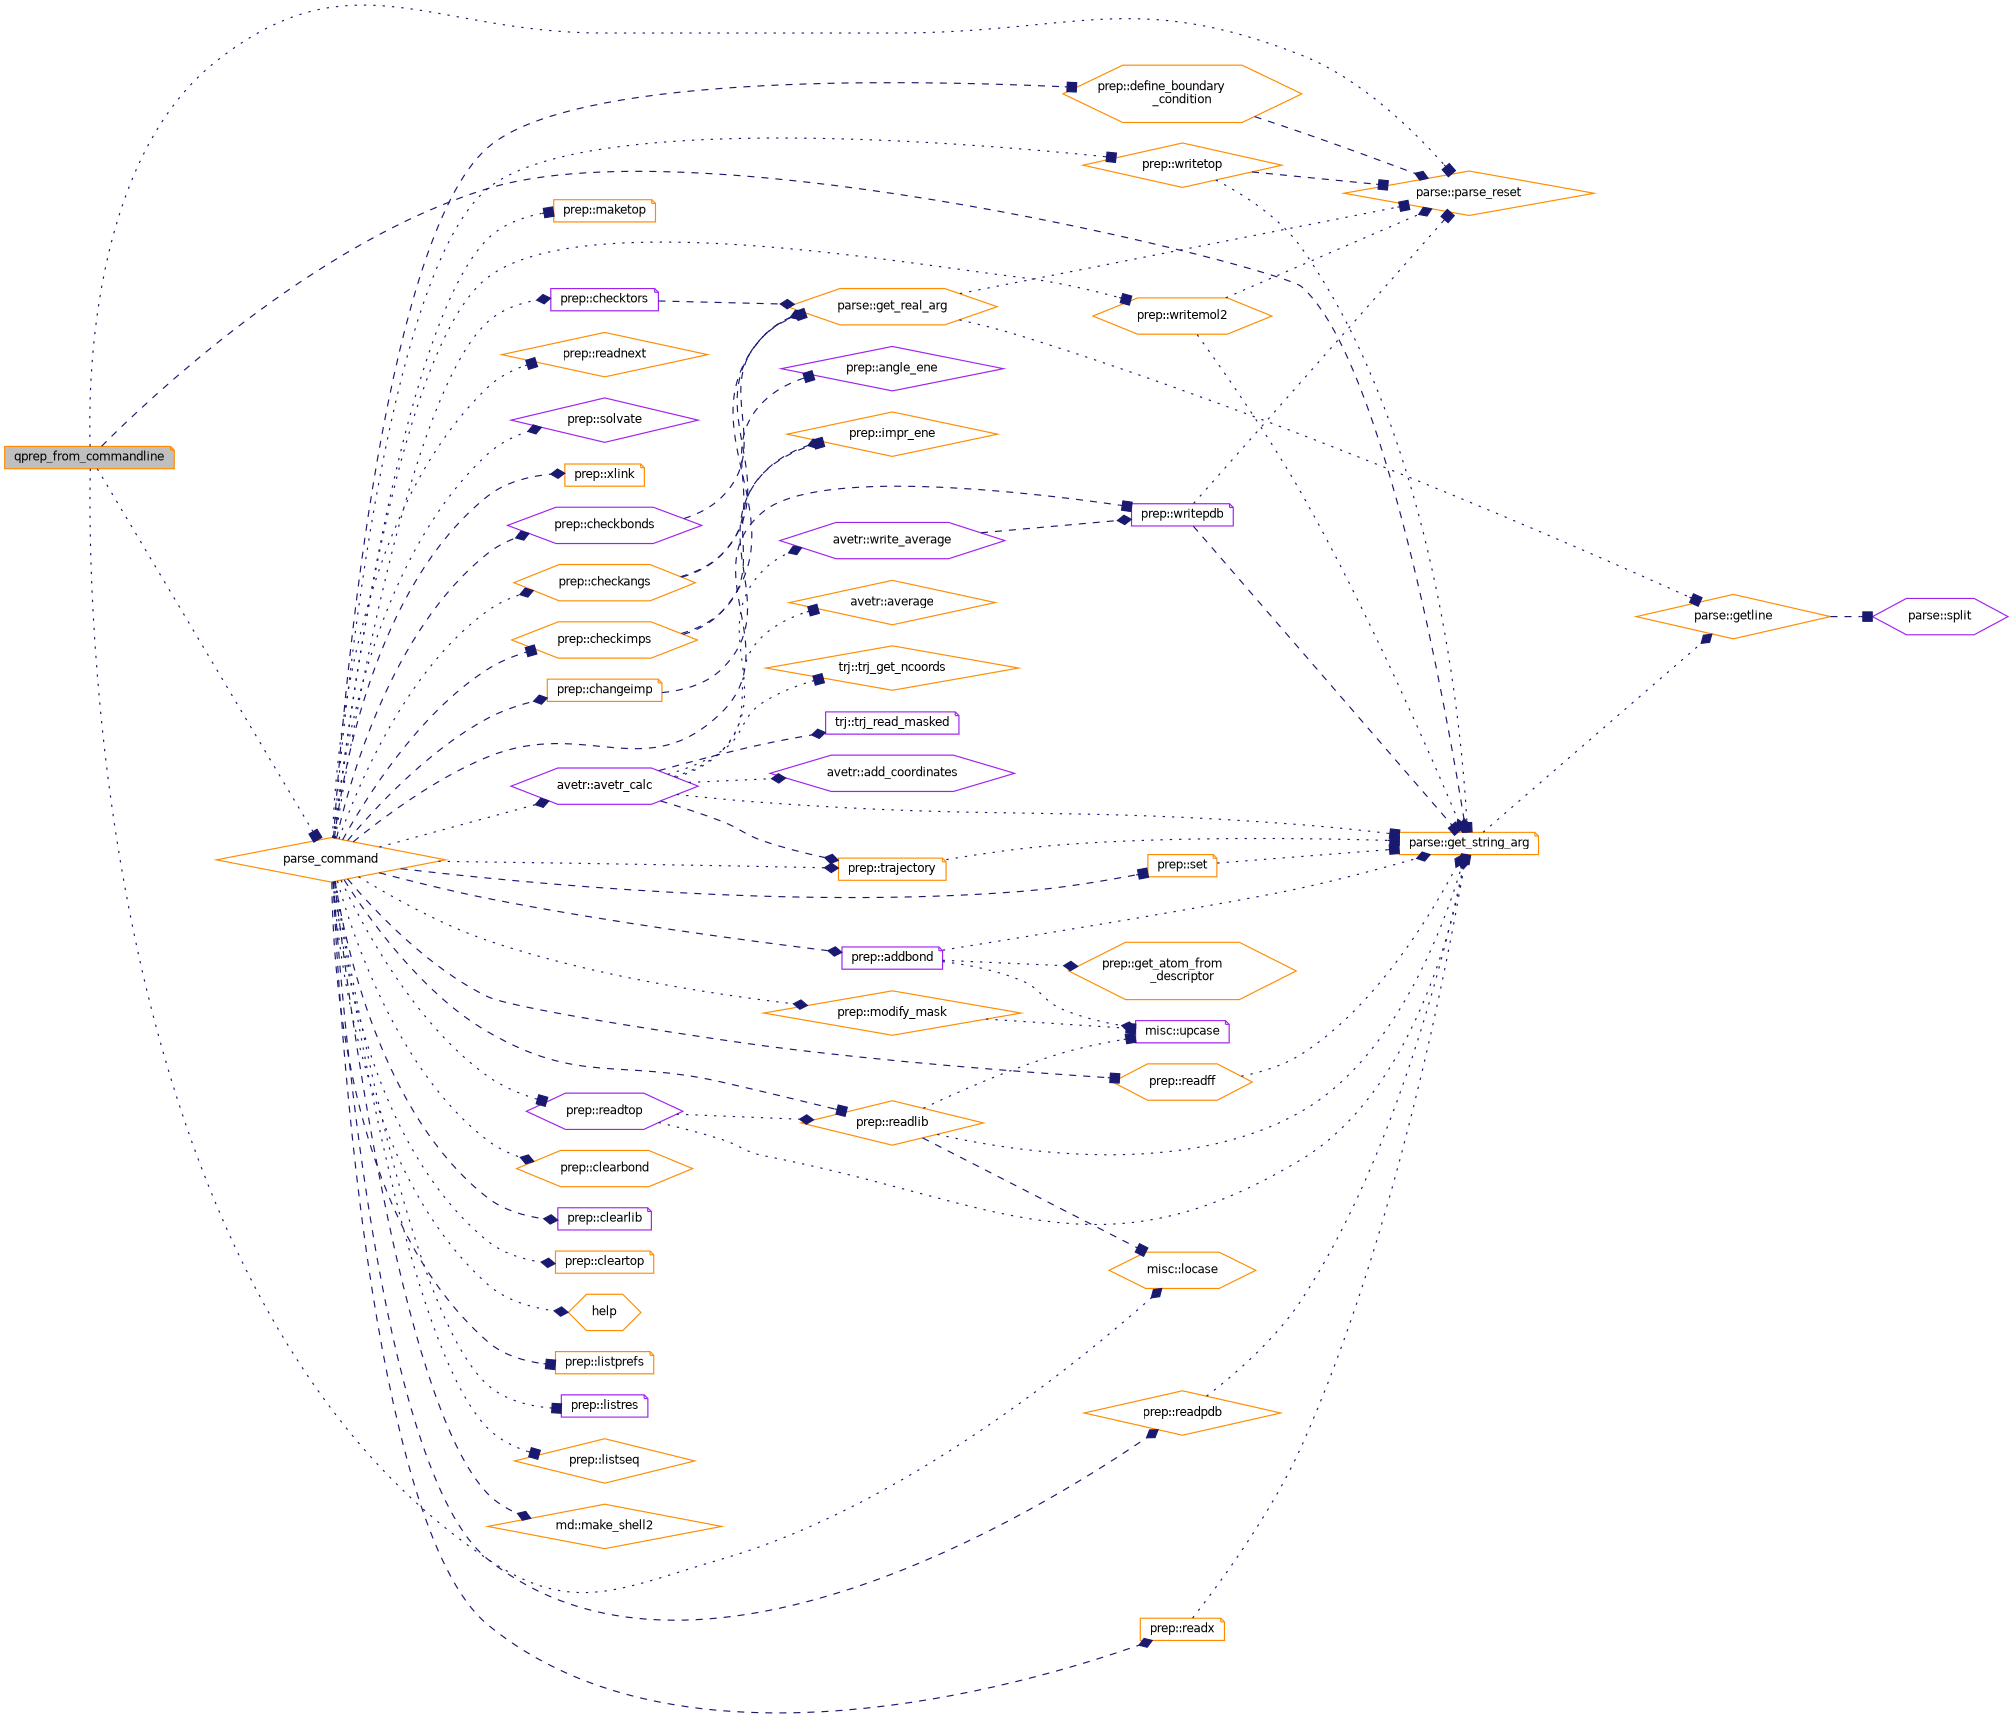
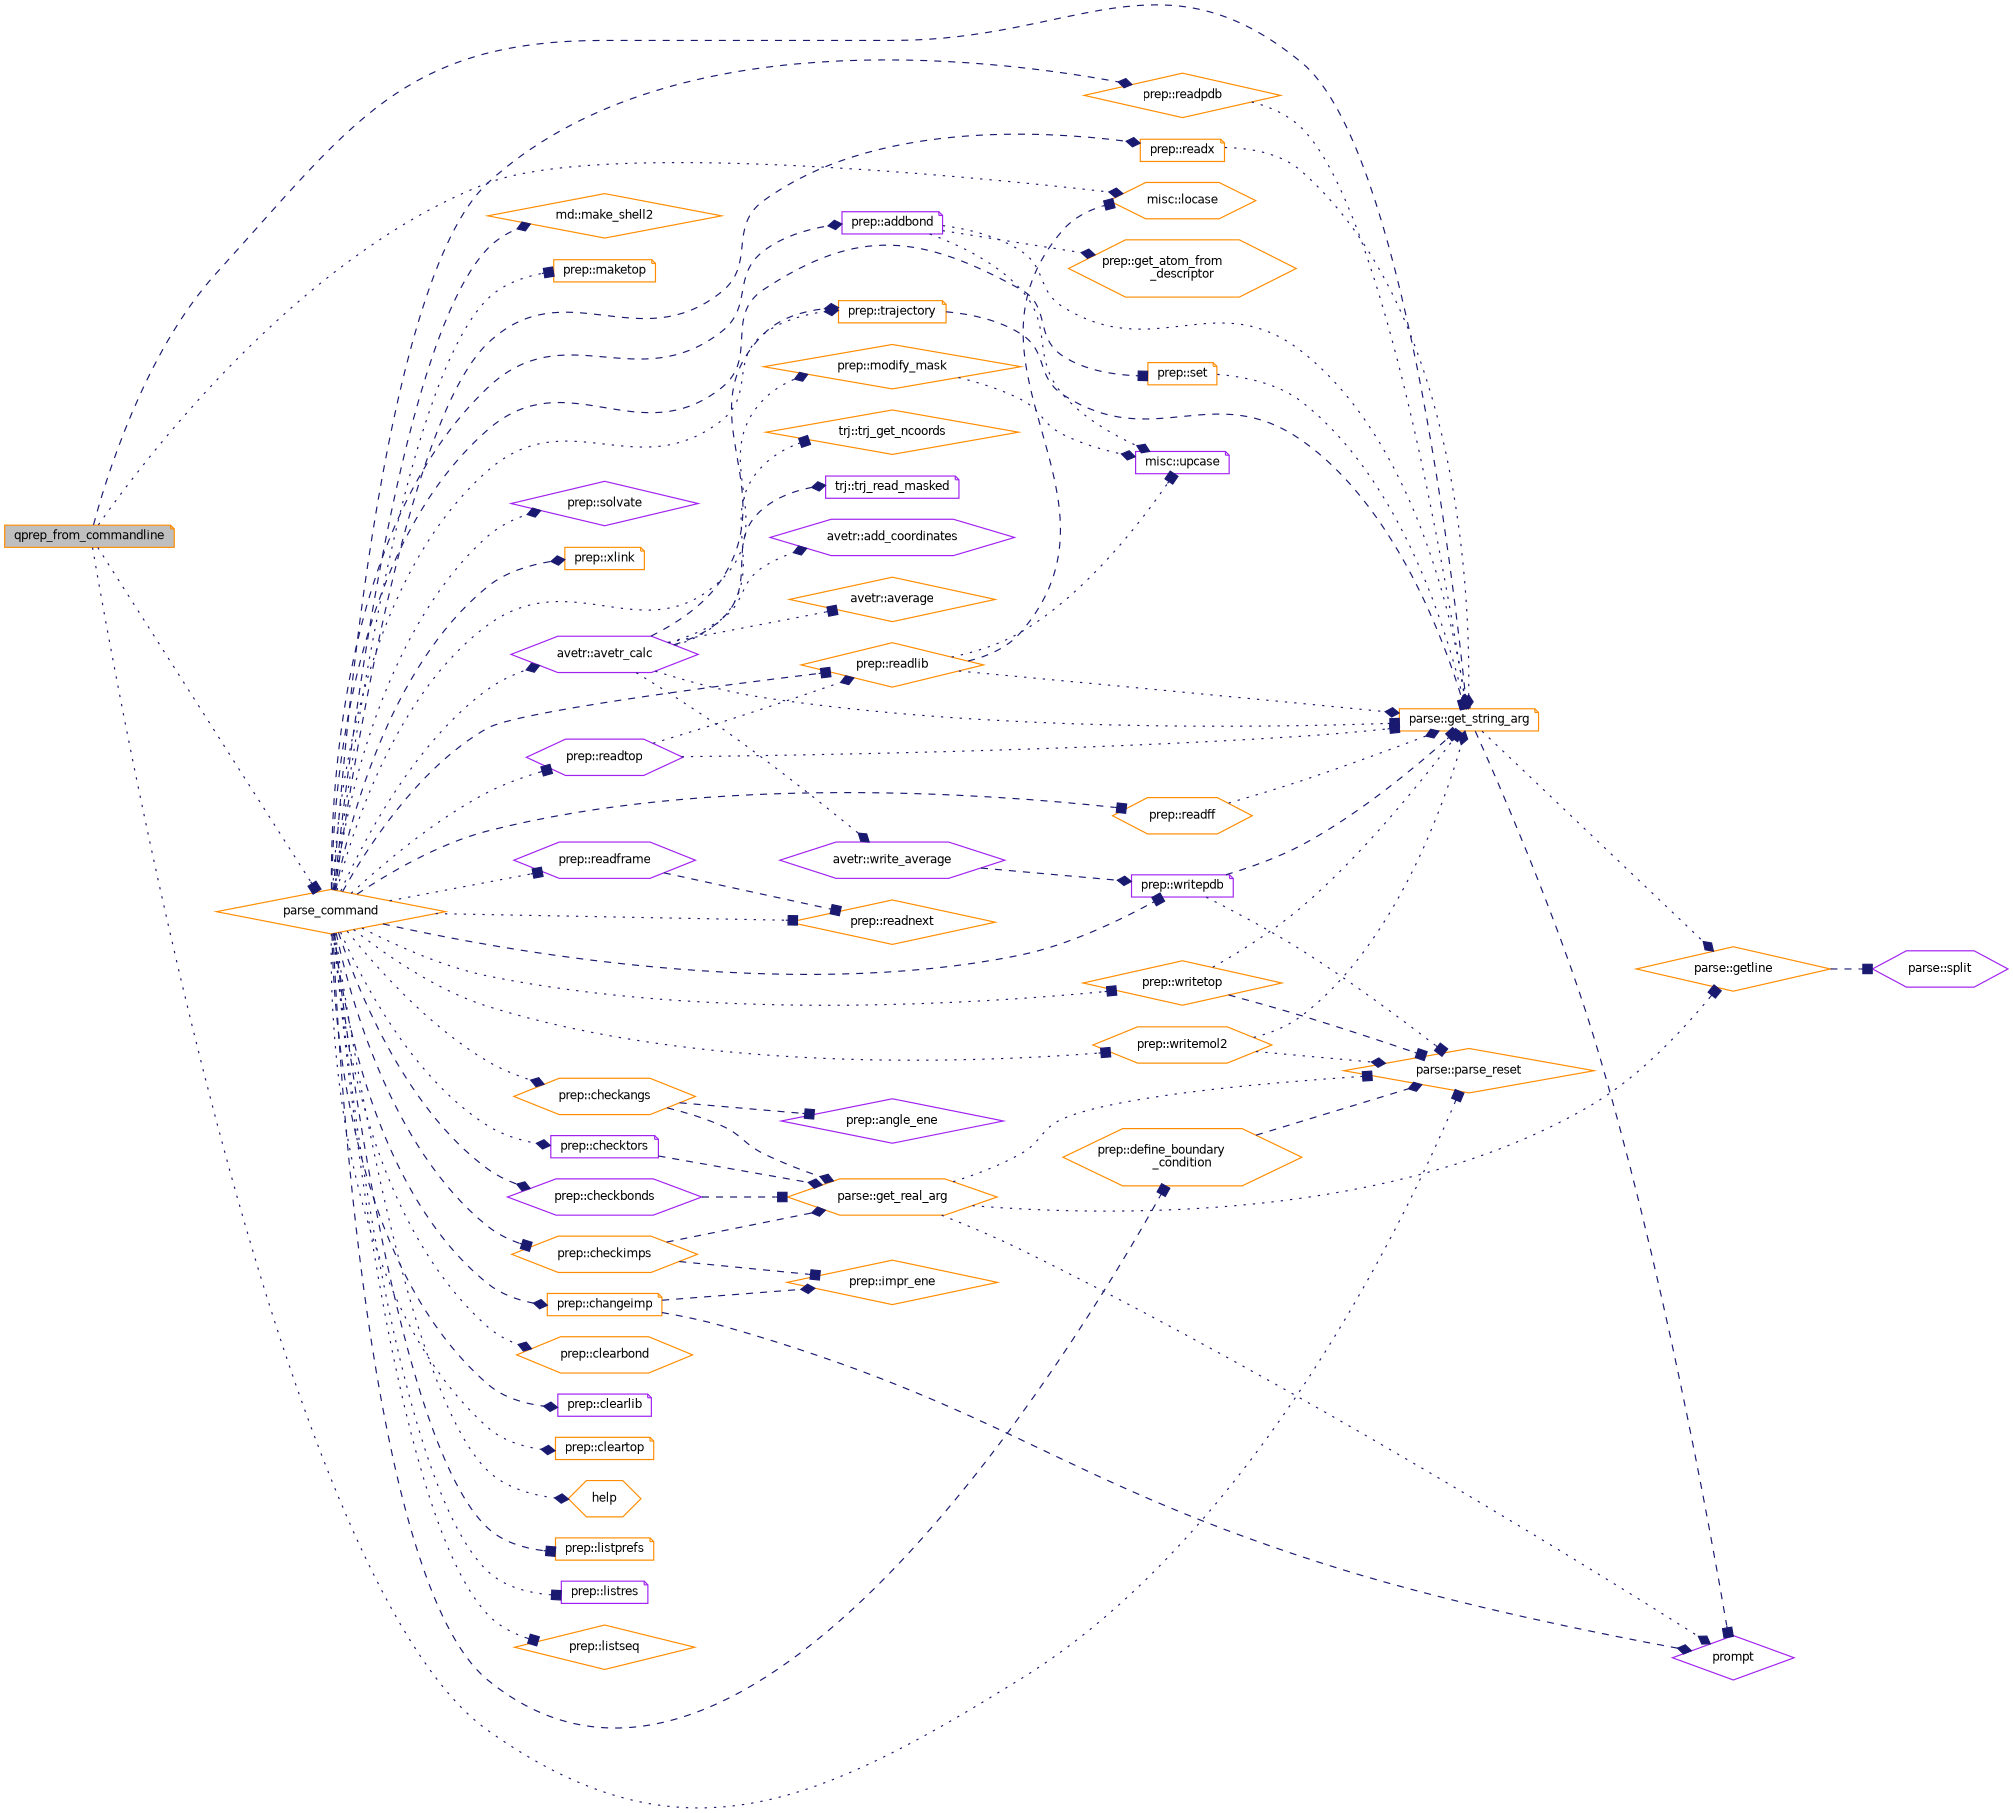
  digraph {
    rankdir=LR
    node [color=darkorange fillcolor=white fontname=Helvetica fontsize=10 shape=note style=filled]
    edge [arrowhead=diamond color=midnightblue fontname=Helvetica fontsize=10 labelfontname=Helvetica labelfontsize=10 style=dotted]
    n1 [fillcolor=grey75 fontcolor=black height=0.2 label=qprep_from_commandline width=0.4]
    n2 [height=0.2 label="parse::get_string_arg" width=0.4]
    n3 [height=0.2 label="misc::locase" shape=hexagon width=0.4]
    n4 [height=0.2 label=parse_command shape=diamond width=0.4]
    n5 [height=0.2 label="parse::parse_reset" shape=diamond width=0.4]
+   n6 [color=purple height=0.2 label=prompt shape=diamond width=0.4]
    n7 [height=0.2 label="parse::getline" shape=diamond width=0.4]
    n8 [color=purple height=0.2 label="prep::addbond" width=0.4]
    n9 [color=purple height=0.2 label="avetr::avetr_calc" shape=hexagon width=0.4]
    n10 [height=0.2 label="prep::trajectory" width=0.4]
    n11 [color=purple height=0.2 label="prep::writepdb" width=0.4]
    n12 [height=0.2 label="prep::changeimp" width=0.4]
    n13 [height=0.2 label="prep::checkangs" shape=hexagon width=0.4]
    n14 [color=purple height=0.2 label="prep::checkbonds" shape=hexagon width=0.4]
    n15 [height=0.2 label="prep::checkimps" shape=hexagon width=0.4]
    n16 [color=purple height=0.2 label="prep::checktors" width=0.4]
    n17 [height=0.2 label="prep::clearbond" shape=hexagon width=0.4]
    n18 [color=purple height=0.2 label="prep::clearlib" width=0.4]
    n19 [height=0.2 label="prep::cleartop" width=0.4]
    n20 [height=0.2 label="prep::define_boundary\l_condition" shape=hexagon width=0.4]
    n21 [height=0.2 label=help shape=hexagon width=0.4]
    n22 [height=0.2 label="prep::listprefs" width=0.4]
    n23 [color=purple height=0.2 label="prep::listres" width=0.4]
    n24 [height=0.2 label="prep::listseq" shape=diamond width=0.4]
    n25 [height=0.2 label="md::make_shell2" shape=diamond width=0.4]
    n26 [height=0.2 label="prep::maketop" width=0.4]
    n27 [height=0.2 label="prep::modify_mask" shape=diamond width=0.4]
    n28 [height=0.2 label="prep::readff" shape=hexagon width=0.4]
+   n29 [color=purple height=0.2 label="prep::readframe" shape=hexagon width=0.4]
    n30 [height=0.2 label="prep::readnext" shape=diamond width=0.4]
    n31 [height=0.2 label="prep::readlib" shape=diamond width=0.4]
    n32 [height=0.2 label="prep::readpdb" shape=diamond width=0.4]
    n33 [color=purple height=0.2 label="prep::readtop" shape=hexagon width=0.4]
    n34 [height=0.2 label="prep::readx" width=0.4]
    n35 [height=0.2 label="prep::set" width=0.4]
    n36 [color=purple height=0.2 label="prep::solvate" shape=diamond width=0.4]
    n37 [height=0.2 label="prep::writemol2" shape=hexagon width=0.4]
    n38 [height=0.2 label="prep::writetop" shape=diamond width=0.4]
    n39 [height=0.2 label="prep::xlink" width=0.4]
    n40 [color=purple height=0.2 label="parse::split" shape=hexagon width=0.4]
    n41 [height=0.2 label="prep::get_atom_from\l_descriptor" shape=hexagon width=0.4]
    n42 [color=purple height=0.2 label="misc::upcase" width=0.4]
    n43 [height=0.2 label="trj::trj_get_ncoords" shape=diamond width=0.4]
    n44 [color=purple height=0.2 label="trj::trj_read_masked" width=0.4]
    n45 [color=purple height=0.2 label="avetr::add_coordinates" shape=hexagon width=0.4]
    n46 [height=0.2 label="avetr::average" shape=diamond width=0.4]
    n47 [color=purple height=0.2 label="avetr::write_average" shape=hexagon width=0.4]
    n48 [height=0.2 label="prep::impr_ene" shape=diamond width=0.4]
    n49 [height=0.2 label="parse::get_real_arg" shape=hexagon width=0.4]
    n50 [color=purple height=0.2 label="prep::angle_ene" shape=diamond width=0.4]
    n1 -> n2 [style=dashed]
    n1 -> n3
    n1 -> n4 [arrowhead=box]
    n1 -> n5 [arrowhead=box]
+   n2 -> n6 [arrowhead=box style=dashed]
    n2 -> n7
    n4 -> n8 [style=dashed]
    n4 -> n9
    n4 -> n10
    n4 -> n11 [arrowhead=box style=dashed]
    n4 -> n12 [style=dashed]
    n4 -> n13
    n4 -> n14 [style=dashed]
    n4 -> n15 [arrowhead=box style=dashed]
    n4 -> n16
    n4 -> n17
    n4 -> n18 [style=dashed]
    n4 -> n19
    n4 -> n20 [arrowhead=box style=dashed]
    n4 -> n21
    n4 -> n22 [arrowhead=box style=dashed]
    n4 -> n23 [arrowhead=box]
    n4 -> n24 [arrowhead=box]
    n4 -> n25 [style=dashed]
    n4 -> n26 [arrowhead=box]
    n4 -> n27
    n4 -> n28 [arrowhead=box style=dashed]
+   n4 -> n29 [arrowhead=box]
    n4 -> n30 [arrowhead=box]
    n4 -> n31 [arrowhead=box style=dashed]
    n4 -> n32 [style=dashed]
    n4 -> n33 [arrowhead=box]
    n4 -> n34 [style=dashed]
    n4 -> n35 [arrowhead=box style=dashed]
    n4 -> n36
    n4 -> n37 [arrowhead=box]
    n4 -> n38 [arrowhead=box]
    n4 -> n39 [style=dashed]
    n7 -> n40 [arrowhead=box style=dashed]
    n8 -> n2
    n8 -> n41
    n8 -> n42
    n9 -> n2 [arrowhead=box]
    n9 -> n10 [style=dashed]
    n9 -> n43 [arrowhead=box]
    n9 -> n44 [style=dashed]
    n9 -> n45
    n9 -> n46 [arrowhead=box]
    n9 -> n47
-   n10 -> n2 [arrowhead=box]
+   n10 -> n2 [arrowhead=box style=dashed]
    n11 -> n2 [arrowhead=box style=dashed]
    n11 -> n5 [arrowhead=box]
+   n12 -> n6 [style=dashed]
    n12 -> n48 [style=dashed]
    n13 -> n49 [style=dashed]
    n13 -> n50 [arrowhead=box style=dashed]
    n14 -> n49 [arrowhead=box style=dashed]
    n15 -> n48 [arrowhead=box style=dashed]
    n15 -> n49 [style=dashed]
    n16 -> n49 [style=dashed]
    n20 -> n5 [style=dashed]
-   n27 -> n42 [arrowhead=box]
+   n27 -> n42
    n28 -> n2
+   n29 -> n30 [arrowhead=box style=dashed]
    n31 -> n2
    n31 -> n3 [arrowhead=box style=dashed]
    n31 -> n42 [arrowhead=box]
    n32 -> n2
    n33 -> n2 [arrowhead=box]
    n33 -> n31
    n34 -> n2
    n35 -> n2 [arrowhead=box]
    n37 -> n2
    n37 -> n5
    n38 -> n2 [arrowhead=box]
    n38 -> n5 [arrowhead=box style=dashed]
    n47 -> n11 [style=dashed]
    n49 -> n5 [arrowhead=box]
+   n49 -> n6
    n49 -> n7 [arrowhead=box]
  }
